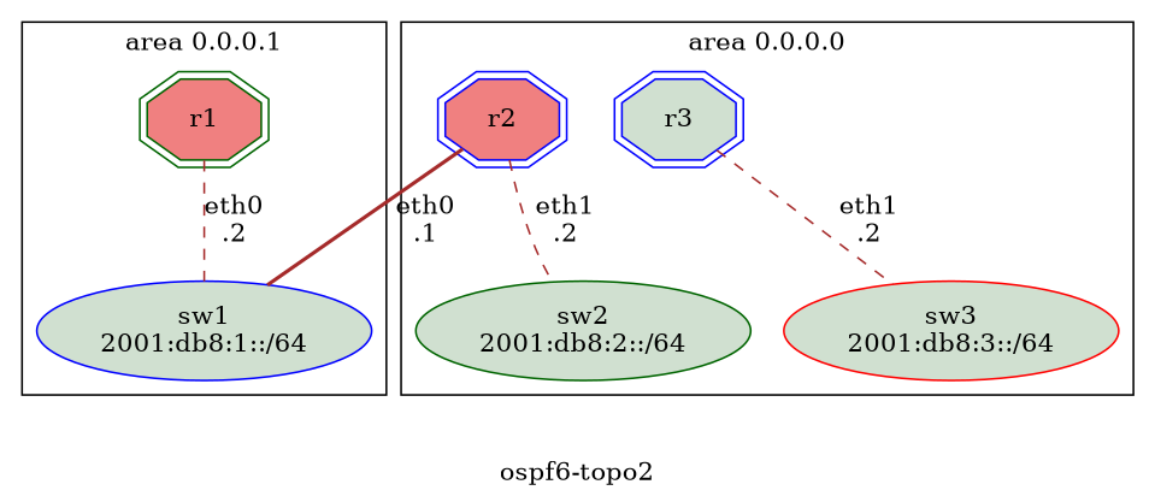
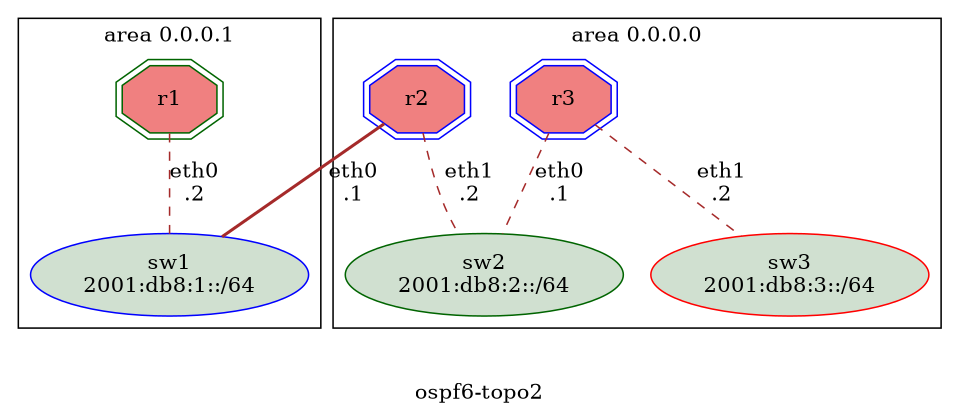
  graph {
    label="ospf6-topo2"
    node [color=blue fillcolor="#f08080" shape=doubleoctagon style=filled]
    edge [color=brown style=dashed]
    n1 [color=darkgreen label=r1]
    n2 [fillcolor="#d0e0d0" label="sw1\n2001:db8:1::/64" shape=oval]
    n3 [label=r2]
    n4 [color=darkgreen fillcolor="#d0e0d0" label="sw2\n2001:db8:2::/64" shape=oval]
-   n5 [fillcolor="#d0e0d0" label=r3]
+   n5 [label=r3]
    n6 [color=red fillcolor="#d0e0d0" label="sw3\n2001:db8:3::/64" shape=oval]
    subgraph cluster_1 {
      label="area 0.0.0.1"
      n1
      n2
    }
    subgraph cluster_2 {
      label="area 0.0.0.0"
      n3
      n4
      n5
      n6
    }
    n1 -- n2 [label="eth0\n.2"]
    n3 -- n2 [label="eth0\n.1" style=bold]
    n3 -- n4 [label="eth1\n.2"]
+   n5 -- n4 [label="eth0\n.1"]
    n5 -- n6 [label="eth1\n.2"]
  }
